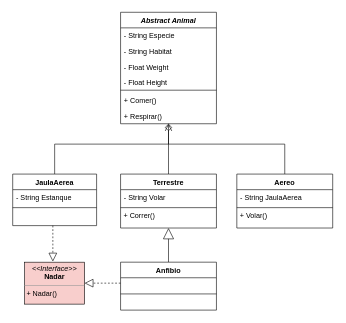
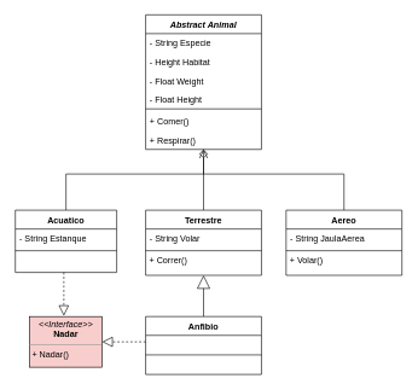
  <mxCell id="0" />
  <mxCell id="1" parent="0" />
  <mxCell id="2" value="" style="endArrow=diamond;endSize=10;endFill=0;shadow=0;strokeWidth=1;rounded=0;edgeStyle=elbowEdgeStyle;elbow=vertical;" parent="1" source="9" target="17" edge="1"><mxGeometry width="160" relative="1" as="geometry"><mxPoint x="180" y="133" as="sourcePoint" /><mxPoint x="180" y="133" as="targetPoint" /><Array as="points"><mxPoint x="280" y="290" /><mxPoint x="280" y="260" /><mxPoint x="180" y="240" /><mxPoint x="280" y="250" /></Array></mxGeometry></mxCell>
  <mxCell id="3" value="" style="endArrow=open;endSize=10;endFill=0;shadow=0;strokeWidth=1;rounded=0;edgeStyle=elbowEdgeStyle;elbow=vertical;" parent="1" source="5" target="17" edge="1"><mxGeometry width="160" relative="1" as="geometry"><mxPoint x="190" y="303" as="sourcePoint" /><mxPoint x="290" y="201" as="targetPoint" /><Array as="points"><mxPoint x="280" y="240" /></Array></mxGeometry></mxCell>
  <mxCell id="4" value="" style="endArrow=none;html=1;rounded=0;" parent="1" edge="1"><mxGeometry width="50" height="50" relative="1" as="geometry"><mxPoint x="90" y="290" as="sourcePoint" /><mxPoint x="280" y="240" as="targetPoint" /><Array as="points"><mxPoint x="90" y="240" /></Array></mxGeometry></mxCell>
  <mxCell id="5" value="Aereo" style="swimlane;fontStyle=1;align=center;verticalAlign=top;childLayout=stackLayout;horizontal=1;startSize=26;horizontalStack=0;resizeParent=1;resizeLast=0;collapsible=1;marginBottom=0;rounded=0;shadow=0;strokeWidth=1;" parent="1" vertex="1"><mxGeometry x="394" y="290" width="160" height="90" as="geometry"><mxRectangle x="340" y="380" width="170" height="26" as="alternateBounds" /></mxGeometry></mxCell>
  <mxCell id="6" value="- String JaulaAerea" style="text;align=left;verticalAlign=top;spacingLeft=4;spacingRight=4;overflow=hidden;rotatable=0;points=[[0,0.5],[1,0.5]];portConstraint=eastwest;" parent="5" vertex="1"><mxGeometry y="26" width="160" height="26" as="geometry" /></mxCell>
  <mxCell id="7" value="" style="line;html=1;strokeWidth=1;align=left;verticalAlign=middle;spacingTop=-1;spacingLeft=3;spacingRight=3;rotatable=0;labelPosition=right;points=[];portConstraint=eastwest;" parent="5" vertex="1"><mxGeometry y="52" width="160" height="8" as="geometry" /></mxCell>
  <mxCell id="8" value="&amp;nbsp;+ Volar()" style="text;html=1;align=left;verticalAlign=middle;resizable=0;points=[];autosize=1;" parent="5" vertex="1"><mxGeometry y="60" width="160" height="20" as="geometry" /></mxCell>
  <mxCell id="9" value="Terrestre" style="swimlane;fontStyle=1;align=center;verticalAlign=top;childLayout=stackLayout;horizontal=1;startSize=26;horizontalStack=0;resizeParent=1;resizeLast=0;collapsible=1;marginBottom=0;rounded=0;shadow=0;strokeWidth=1;" parent="1" vertex="1"><mxGeometry x="200" y="290" width="160" height="90" as="geometry"><mxRectangle x="120" y="360" width="160" height="26" as="alternateBounds" /></mxGeometry></mxCell>
  <mxCell id="10" value="- String Volar" style="text;align=left;verticalAlign=top;spacingLeft=4;spacingRight=4;overflow=hidden;rotatable=0;points=[[0,0.5],[1,0.5]];portConstraint=eastwest;rounded=0;shadow=0;html=0;" parent="9" vertex="1"><mxGeometry y="26" width="160" height="26" as="geometry" /></mxCell>
  <mxCell id="11" value="" style="line;html=1;strokeWidth=1;align=left;verticalAlign=middle;spacingTop=-1;spacingLeft=3;spacingRight=3;rotatable=0;labelPosition=right;points=[];portConstraint=eastwest;" parent="9" vertex="1"><mxGeometry y="52" width="160" height="8" as="geometry" /></mxCell>
  <mxCell id="12" value="&amp;nbsp;+ Correr()" style="text;html=1;align=left;verticalAlign=middle;resizable=0;points=[];autosize=1;" vertex="1" parent="9"><mxGeometry y="60" width="160" height="20" as="geometry" /></mxCell>
- <mxCell id="13" value="JaulaAerea" style="swimlane;fontStyle=1;align=center;verticalAlign=top;childLayout=stackLayout;horizontal=1;startSize=26;horizontalStack=0;resizeParent=1;resizeParentMax=0;resizeLast=0;collapsible=1;marginBottom=0;" parent="1" vertex="1"><mxGeometry x="20" y="290" width="140" height="86" as="geometry" /></mxCell>
+ <mxCell id="13" value="Acuatico" style="swimlane;fontStyle=1;align=center;verticalAlign=top;childLayout=stackLayout;horizontal=1;startSize=26;horizontalStack=0;resizeParent=1;resizeParentMax=0;resizeLast=0;collapsible=1;marginBottom=0;" parent="1" vertex="1"><mxGeometry x="20" y="290" width="140" height="86" as="geometry" /></mxCell>
  <mxCell id="14" value="- String Estanque" style="text;strokeColor=none;fillColor=none;align=left;verticalAlign=top;spacingLeft=4;spacingRight=4;overflow=hidden;rotatable=0;points=[[0,0.5],[1,0.5]];portConstraint=eastwest;" parent="13" vertex="1"><mxGeometry y="26" width="140" height="26" as="geometry" /></mxCell>
  <mxCell id="15" value="" style="line;strokeWidth=1;fillColor=none;align=left;verticalAlign=middle;spacingTop=-1;spacingLeft=3;spacingRight=3;rotatable=0;labelPosition=right;points=[];portConstraint=eastwest;" parent="13" vertex="1"><mxGeometry y="52" width="140" height="8" as="geometry" /></mxCell>
  <mxCell id="16" value=" " style="text;strokeColor=none;fillColor=none;align=left;verticalAlign=top;spacingLeft=4;spacingRight=4;overflow=hidden;rotatable=0;points=[[0,0.5],[1,0.5]];portConstraint=eastwest;" parent="13" vertex="1"><mxGeometry y="60" width="140" height="26" as="geometry" /></mxCell>
  <mxCell id="17" value="Abstract Animal" style="swimlane;fontStyle=3;align=center;verticalAlign=top;childLayout=stackLayout;horizontal=1;startSize=26;horizontalStack=0;resizeParent=1;resizeLast=0;collapsible=1;marginBottom=0;rounded=0;shadow=0;strokeWidth=1;" parent="1" vertex="1"><mxGeometry x="200" y="20" width="160" height="186" as="geometry"><mxRectangle x="230" y="140" width="160" height="26" as="alternateBounds" /></mxGeometry></mxCell>
  <mxCell id="18" value="- String Especie" style="text;align=left;verticalAlign=top;spacingLeft=4;spacingRight=4;overflow=hidden;rotatable=0;points=[[0,0.5],[1,0.5]];portConstraint=eastwest;" parent="17" vertex="1"><mxGeometry y="26" width="160" height="26" as="geometry" /></mxCell>
- <mxCell id="19" value="- String Habitat " style="text;align=left;verticalAlign=top;spacingLeft=4;spacingRight=4;overflow=hidden;rotatable=0;points=[[0,0.5],[1,0.5]];portConstraint=eastwest;rounded=0;shadow=0;html=0;" parent="17" vertex="1"><mxGeometry y="52" width="160" height="26" as="geometry" /></mxCell>
+ <mxCell id="19" value="- Height Habitat " style="text;align=left;verticalAlign=top;spacingLeft=4;spacingRight=4;overflow=hidden;rotatable=0;points=[[0,0.5],[1,0.5]];portConstraint=eastwest;rounded=0;shadow=0;html=0;" parent="17" vertex="1"><mxGeometry y="52" width="160" height="26" as="geometry" /></mxCell>
  <mxCell id="20" value="- Float Weight" style="text;strokeColor=none;fillColor=none;align=left;verticalAlign=top;spacingLeft=4;spacingRight=4;overflow=hidden;rotatable=0;points=[[0,0.5],[1,0.5]];portConstraint=eastwest;" parent="17" vertex="1"><mxGeometry y="78" width="160" height="26" as="geometry" /></mxCell>
  <mxCell id="21" value="- Float Height" style="text;align=left;verticalAlign=top;spacingLeft=4;spacingRight=4;overflow=hidden;rotatable=0;points=[[0,0.5],[1,0.5]];portConstraint=eastwest;rounded=0;shadow=0;html=0;" parent="17" vertex="1"><mxGeometry y="104" width="160" height="22" as="geometry" /></mxCell>
  <mxCell id="22" value="" style="line;html=1;strokeWidth=1;align=left;verticalAlign=middle;spacingTop=-1;spacingLeft=3;spacingRight=3;rotatable=0;labelPosition=right;points=[];portConstraint=eastwest;" parent="17" vertex="1"><mxGeometry y="126" width="160" height="8" as="geometry" /></mxCell>
  <mxCell id="23" value="+ Comer()&#10;" style="text;align=left;verticalAlign=top;spacingLeft=4;spacingRight=4;overflow=hidden;rotatable=0;points=[[0,0.5],[1,0.5]];portConstraint=eastwest;" parent="17" vertex="1"><mxGeometry y="134" width="160" height="26" as="geometry" /></mxCell>
  <mxCell id="24" value="+ Respirar()" style="text;strokeColor=none;fillColor=none;align=left;verticalAlign=top;spacingLeft=4;spacingRight=4;overflow=hidden;rotatable=0;points=[[0,0.5],[1,0.5]];portConstraint=eastwest;" parent="17" vertex="1"><mxGeometry y="160" width="160" height="26" as="geometry" /></mxCell>
  <mxCell id="25" value="&lt;p style=&quot;margin: 0px ; margin-top: 4px ; text-align: center&quot;&gt;&lt;i&gt;&amp;lt;&amp;lt;Interface&amp;gt;&amp;gt;&lt;/i&gt;&lt;br&gt;&lt;b&gt;Nadar&lt;/b&gt;&lt;/p&gt;&lt;hr size=&quot;1&quot;&gt;&lt;p style=&quot;margin: 0px ; margin-left: 4px&quot;&gt;&lt;/p&gt;&amp;nbsp;+ Nadar()&lt;p style=&quot;margin: 0px ; margin-left: 4px&quot;&gt;&lt;br&gt;&lt;/p&gt;" style="verticalAlign=top;align=left;overflow=fill;fontSize=12;fontFamily=Helvetica;html=1;fillColor=#f8cecc;" parent="1" vertex="1"><mxGeometry x="40" y="437" width="100" height="70" as="geometry" /></mxCell>
  <mxCell id="26" value="" style="endArrow=block;dashed=1;endFill=0;endSize=12;html=1;entryX=1;entryY=0.5;entryDx=0;entryDy=0;" parent="1" target="25" edge="1"><mxGeometry width="160" relative="1" as="geometry"><mxPoint x="200" y="472" as="sourcePoint" /><mxPoint x="474" y="440" as="targetPoint" /></mxGeometry></mxCell>
  <mxCell id="27" value="" style="endArrow=block;dashed=1;endFill=0;endSize=12;html=1;exitX=0.5;exitY=1;exitDx=0;exitDy=0;entryX=0.5;entryY=0;entryDx=0;entryDy=0;" parent="1" edge="1"><mxGeometry width="160" relative="1" as="geometry"><mxPoint x="87" y="376" as="sourcePoint" /><mxPoint x="87" y="436" as="targetPoint" /></mxGeometry></mxCell>
  <mxCell id="28" value="" style="endArrow=block;endSize=16;endFill=0;html=1;exitX=0.5;exitY=0;exitDx=0;exitDy=0;" parent="1" source="29" edge="1"><mxGeometry width="160" relative="1" as="geometry"><mxPoint x="280" y="430" as="sourcePoint" /><mxPoint x="280" y="380" as="targetPoint" /></mxGeometry></mxCell>
  <mxCell id="29" value="Anfibio" style="swimlane;fontStyle=1;align=center;verticalAlign=top;childLayout=stackLayout;horizontal=1;startSize=26;horizontalStack=0;resizeParent=1;resizeLast=0;collapsible=1;marginBottom=0;rounded=0;shadow=0;strokeWidth=1;" parent="1" vertex="1"><mxGeometry x="200" y="437" width="160" height="80" as="geometry"><mxRectangle x="120" y="360" width="160" height="26" as="alternateBounds" /></mxGeometry></mxCell>
  <mxCell id="30" value="" style="line;html=1;strokeWidth=1;align=left;verticalAlign=middle;spacingTop=-1;spacingLeft=3;spacingRight=3;rotatable=0;labelPosition=right;points=[];portConstraint=eastwest;" parent="29" vertex="1"><mxGeometry y="26" width="160" height="54" as="geometry" /></mxCell>
